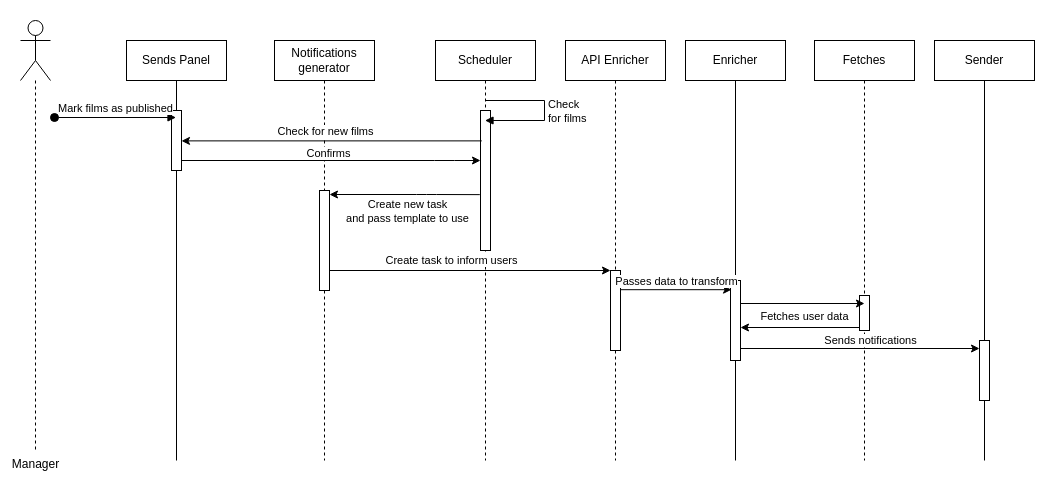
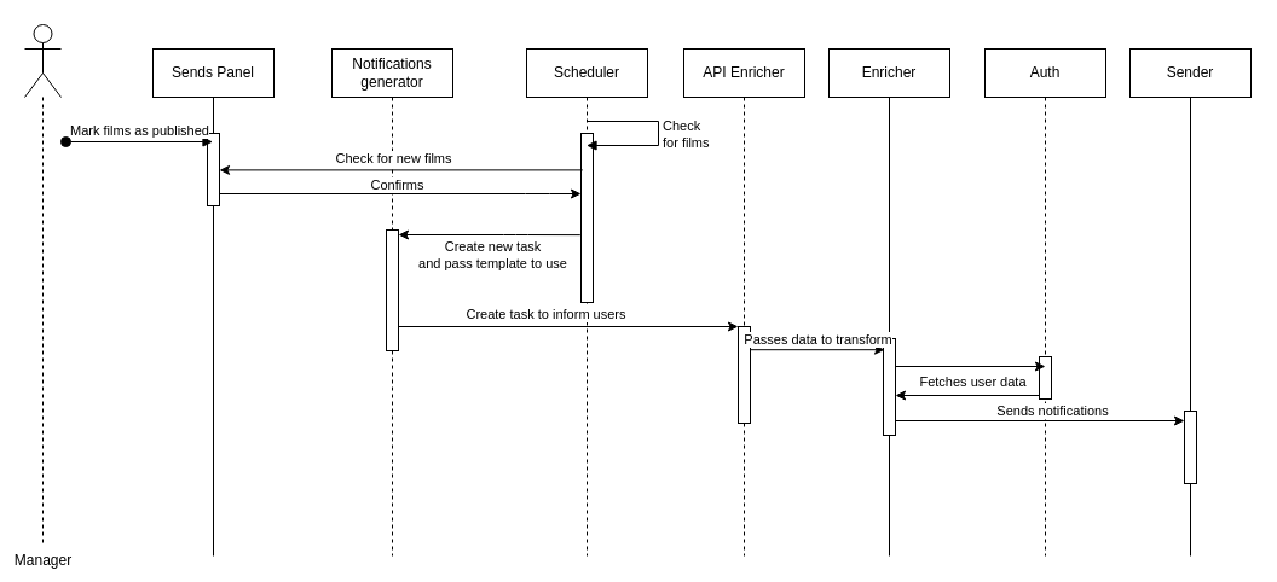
  <mxCell id="0" />
  <mxCell id="1" parent="0" />
  <mxCell id="2" value="Scheduler" style="shape=umlLifeline;perimeter=lifelinePerimeter;whiteSpace=wrap;html=1;container=1;collapsible=0;recursiveResize=0;outlineConnect=0;" parent="1" vertex="1"><mxGeometry x="435" y="40" width="100" height="420" as="geometry" /></mxCell>
  <mxCell id="3" value="" style="html=1;points=[];perimeter=orthogonalPerimeter;" parent="2" vertex="1"><mxGeometry x="45" y="70" width="10" height="140" as="geometry" /></mxCell>
  <mxCell id="4" value="Sends Panel" style="shape=umlLifeline;perimeter=lifelinePerimeter;whiteSpace=wrap;html=1;container=1;collapsible=0;recursiveResize=0;outlineConnect=0;lifelineDashed=0;" parent="1" vertex="1"><mxGeometry x="126" y="40" width="100" height="420" as="geometry" /></mxCell>
  <mxCell id="5" value="" style="html=1;points=[];perimeter=orthogonalPerimeter;" parent="4" vertex="1"><mxGeometry x="45" y="70" width="10" height="60" as="geometry" /></mxCell>
  <mxCell id="6" value="Notifications generator" style="shape=umlLifeline;perimeter=lifelinePerimeter;whiteSpace=wrap;html=1;container=1;collapsible=0;recursiveResize=0;outlineConnect=0;" parent="1" vertex="1"><mxGeometry x="274" y="40" width="100" height="420" as="geometry" /></mxCell>
  <mxCell id="7" value="" style="html=1;points=[];perimeter=orthogonalPerimeter;" parent="6" vertex="1"><mxGeometry x="45" y="150" width="10" height="100" as="geometry" /></mxCell>
  <mxCell id="8" value="Manager" style="shape=umlLifeline;verticalLabelPosition=bottom;verticalAlign=top;html=1;outlineConnect=0;participant=umlActor;fontFamily=Helvetica;fontSize=12;fontColor=default;align=center;strokeColor=default;fillColor=default;recursiveResize=0;container=1;collapsible=0;size=60;" parent="1" vertex="1"><mxGeometry x="20" y="20" width="30" height="430" as="geometry" /></mxCell>
  <mxCell id="9" value="Mark films as published" style="html=1;verticalAlign=bottom;startArrow=oval;endArrow=block;startSize=8;" parent="1" edge="1"><mxGeometry relative="1" as="geometry"><mxPoint x="54" y="117" as="sourcePoint" /><mxPoint x="175.5" y="117" as="targetPoint" /></mxGeometry></mxCell>
  <mxCell id="10" style="edgeStyle=none;html=1;exitX=0.125;exitY=0.217;exitDx=0;exitDy=0;exitPerimeter=0;" parent="1" edge="1" target="5" source="3"><mxGeometry relative="1" as="geometry"><mxPoint x="480" y="175.5" as="sourcePoint" /><mxPoint x="329" y="175.5" as="targetPoint" /></mxGeometry></mxCell>
  <mxCell id="11" value="Check for new films" style="edgeLabel;html=1;align=center;verticalAlign=middle;resizable=0;points=[];" parent="10" vertex="1" connectable="0"><mxGeometry x="-0.398" relative="1" as="geometry"><mxPoint x="-67" y="-10" as="offset" /></mxGeometry></mxCell>
  <mxCell id="12" style="edgeStyle=none;html=1;" parent="1" source="5" target="3" edge="1"><mxGeometry relative="1" as="geometry"><mxPoint x="341" y="193" as="sourcePoint" /><mxPoint x="454" y="200" as="targetPoint" /><Array as="points"><mxPoint x="444" y="160" /></Array></mxGeometry></mxCell>
  <mxCell id="13" value="Confirms" style="edgeLabel;html=1;align=center;verticalAlign=middle;resizable=0;points=[];" parent="12" vertex="1" connectable="0"><mxGeometry x="-0.031" y="-4" relative="1" as="geometry"><mxPoint x="1" y="-12" as="offset" /></mxGeometry></mxCell>
  <mxCell id="14" style="edgeStyle=none;html=1;exitX=-0.068;exitY=0.601;exitDx=0;exitDy=0;exitPerimeter=0;" parent="1" source="3" edge="1"><mxGeometry relative="1" as="geometry"><mxPoint x="329" y="194" as="targetPoint" /><Array as="points"><mxPoint x="426" y="194" /></Array><mxPoint x="474" y="194" as="sourcePoint" /></mxGeometry></mxCell>
  <mxCell id="15" value="Create new task&lt;br&gt;and pass template to use" style="edgeLabel;html=1;align=center;verticalAlign=middle;resizable=0;points=[];" parent="14" vertex="1" connectable="0"><mxGeometry x="-0.069" y="-2" relative="1" as="geometry"><mxPoint x="-3" y="18" as="offset" /></mxGeometry></mxCell>
  <mxCell id="16" value="API Enricher" style="shape=umlLifeline;perimeter=lifelinePerimeter;whiteSpace=wrap;html=1;container=1;collapsible=0;recursiveResize=0;outlineConnect=0;" parent="1" vertex="1"><mxGeometry x="565" y="40" width="100" height="420" as="geometry" /></mxCell>
  <mxCell id="17" value="" style="html=1;points=[];perimeter=orthogonalPerimeter;" parent="16" vertex="1"><mxGeometry x="45" y="230" width="10" height="80" as="geometry" /></mxCell>
  <mxCell id="18" value="Enricher" style="shape=umlLifeline;perimeter=lifelinePerimeter;whiteSpace=wrap;html=1;container=1;collapsible=0;recursiveResize=0;outlineConnect=0;lifelineDashed=0;" parent="1" vertex="1"><mxGeometry x="685" y="40" width="100" height="420" as="geometry" /></mxCell>
  <mxCell id="19" value="" style="html=1;points=[];perimeter=orthogonalPerimeter;" parent="18" vertex="1"><mxGeometry x="45" y="240" width="10" height="80" as="geometry" /></mxCell>
  <mxCell id="20" style="edgeStyle=none;html=1;" parent="1" target="17" edge="1"><mxGeometry relative="1" as="geometry"><mxPoint x="329" y="270" as="sourcePoint" /><mxPoint x="584" y="284" as="targetPoint" /></mxGeometry></mxCell>
  <mxCell id="21" value="Create task to inform users" style="edgeLabel;html=1;align=center;verticalAlign=middle;resizable=0;points=[];" parent="20" vertex="1" connectable="0"><mxGeometry x="0.295" y="2" relative="1" as="geometry"><mxPoint x="-61" y="-9" as="offset" /></mxGeometry></mxCell>
  <mxCell id="22" style="edgeStyle=none;html=1;entryX=0.105;entryY=0.115;entryDx=0;entryDy=0;entryPerimeter=0;" parent="1" source="17" target="19" edge="1"><mxGeometry relative="1" as="geometry" /></mxCell>
  <mxCell id="23" value="Passes data to transform" style="edgeLabel;html=1;align=center;verticalAlign=middle;resizable=0;points=[];" parent="22" vertex="1" connectable="0"><mxGeometry x="0.483" y="-2" relative="1" as="geometry"><mxPoint x="-27" y="-11" as="offset" /></mxGeometry></mxCell>
- <mxCell id="24" value="Fetches" style="shape=umlLifeline;perimeter=lifelinePerimeter;whiteSpace=wrap;html=1;container=1;collapsible=0;recursiveResize=0;outlineConnect=0;" parent="1" vertex="1"><mxGeometry x="814" y="40" width="100" height="420" as="geometry" /></mxCell>
+ <mxCell id="24" value="Auth" style="shape=umlLifeline;perimeter=lifelinePerimeter;whiteSpace=wrap;html=1;container=1;collapsible=0;recursiveResize=0;outlineConnect=0;" parent="1" vertex="1"><mxGeometry x="814" y="40" width="100" height="420" as="geometry" /></mxCell>
  <mxCell id="25" value="" style="html=1;points=[];perimeter=orthogonalPerimeter;" parent="24" vertex="1"><mxGeometry x="45" y="255" width="10" height="35" as="geometry" /></mxCell>
  <mxCell id="26" value="Sender" style="shape=umlLifeline;perimeter=lifelinePerimeter;whiteSpace=wrap;html=1;container=1;collapsible=0;recursiveResize=0;outlineConnect=0;lifelineDashed=0;" parent="1" vertex="1"><mxGeometry x="934" y="40" width="100" height="420" as="geometry" /></mxCell>
  <mxCell id="27" value="" style="html=1;points=[];perimeter=orthogonalPerimeter;" parent="26" vertex="1"><mxGeometry x="45" y="300" width="10" height="60" as="geometry" /></mxCell>
  <mxCell id="28" style="edgeStyle=none;html=1;entryX=0.5;entryY=0.229;entryDx=0;entryDy=0;entryPerimeter=0;" parent="1" target="25" edge="1"><mxGeometry relative="1" as="geometry"><mxPoint x="740" y="303" as="sourcePoint" /><mxPoint x="854" y="303" as="targetPoint" /></mxGeometry></mxCell>
  <mxCell id="29" value="" style="edgeStyle=none;html=1;" parent="1" source="25" edge="1"><mxGeometry relative="1" as="geometry"><mxPoint x="844" y="327" as="sourcePoint" /><mxPoint x="740" y="327" as="targetPoint" /></mxGeometry></mxCell>
  <mxCell id="30" value="Fetches user data" style="edgeLabel;html=1;align=center;verticalAlign=middle;resizable=0;points=[];" parent="29" vertex="1" connectable="0"><mxGeometry x="-0.287" y="1" relative="1" as="geometry"><mxPoint x="-14" y="-13" as="offset" /></mxGeometry></mxCell>
  <mxCell id="31" style="edgeStyle=none;html=1;" parent="1" target="27" edge="1"><mxGeometry relative="1" as="geometry"><mxPoint x="740" y="348" as="sourcePoint" /><mxPoint x="934" y="350" as="targetPoint" /></mxGeometry></mxCell>
  <mxCell id="32" value="Sends notifications" style="edgeLabel;html=1;align=center;verticalAlign=middle;resizable=0;points=[];" parent="31" vertex="1" connectable="0"><mxGeometry x="0.202" y="-1" relative="1" as="geometry"><mxPoint x="-15" y="-10" as="offset" /></mxGeometry></mxCell>
  <mxCell id="33" value="Check&lt;br&gt;for films" style="edgeStyle=orthogonalEdgeStyle;html=1;align=left;spacingLeft=2;endArrow=block;rounded=0;" parent="1" edge="1" target="2" source="2"><mxGeometry relative="1" as="geometry"><mxPoint x="482.5" y="130" as="sourcePoint" /><Array as="points"><mxPoint x="544" y="100" /><mxPoint x="544" y="120" /></Array><mxPoint x="494" y="180" as="targetPoint" /></mxGeometry></mxCell>
